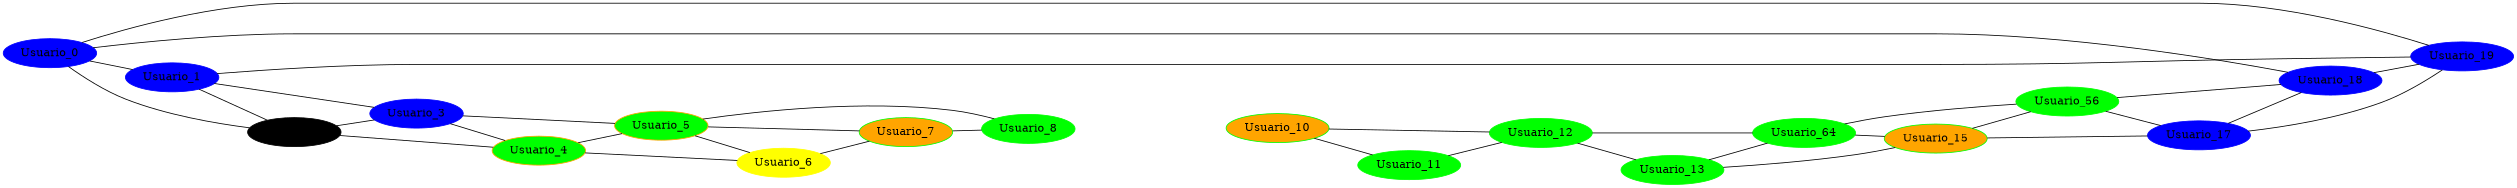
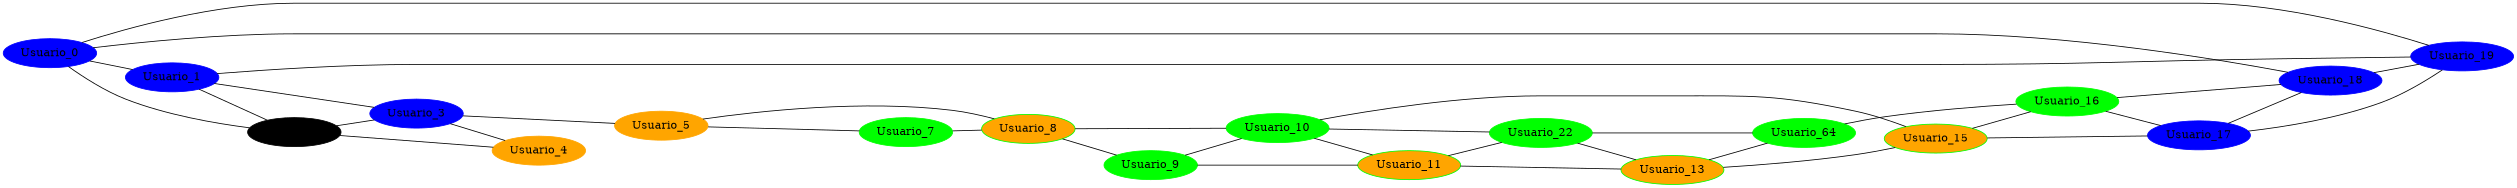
  graph {
    rankdir=LR
    node [color=green style=filled]
    n1 [color=blue label=Usuario_0]
    n2 [color=blue label=Usuario_1]
    n3 [color=black label=Usuario_2]
    n4 [color=blue label=Usuario_18]
    n5 [color=blue label=Usuario_19]
    n6 [color=blue label=Usuario_3]
-   n7 [color=orange label=Usuario_4 fillcolor=green]
-   n8 [color=orange label=Usuario_5 fillcolor=green]
-   n9 [color=yellow label=Usuario_6]
-   n10 [label=Usuario_7 fillcolor=orange]
-   n11 [label=Usuario_8]
-   n13 [label=Usuario_10 fillcolor=orange]
-   n14 [label=Usuario_11]
-   n15 [label=Usuario_12]
-   n16 [label=Usuario_13]
+   n7 [color=orange label=Usuario_4]
+   n8 [color=orange label=Usuario_5]
+   n10 [label=Usuario_7]
+   n11 [label=Usuario_8 fillcolor=orange]
+   n12 [label=Usuario_9]
+   n13 [label=Usuario_10]
+   n14 [label=Usuario_11 fillcolor=orange]
+   n15 [label=Usuario_22]
+   n16 [label=Usuario_13 fillcolor=orange]
    n17 [label=Usuario_64]
    n18 [fillcolor=orange label=Usuario_15]
-   n19 [label=Usuario_56]
+   n19 [label=Usuario_16]
    n20 [color=blue label=Usuario_17]
    n1 -- n2
    n1 -- n3
    n1 -- n4
    n1 -- n5
    n2 -- n3
    n2 -- n5
    n2 -- n6
    n3 -- n6
    n3 -- n7
    n4 -- n5
    n6 -- n7
    n6 -- n8
-   n7 -- n8
-   n7 -- n9
-   n8 -- n9
    n8 -- n10
    n8 -- n11
-   n9 -- n10
    n10 -- n11
+   n11 -- n12
+   n11 -- n13
+   n12 -- n13
+   n12 -- n14
    n13 -- n14
    n13 -- n15
    n14 -- n15
+   n14 -- n16
    n15 -- n16
    n15 -- n17
    n16 -- n17
    n16 -- n18
-   n17 -- n18
+   n13 -- n18
    n17 -- n19
    n18 -- n19
    n18 -- n20
    n19 -- n4
    n19 -- n20
    n20 -- n4
    n20 -- n5
  }
